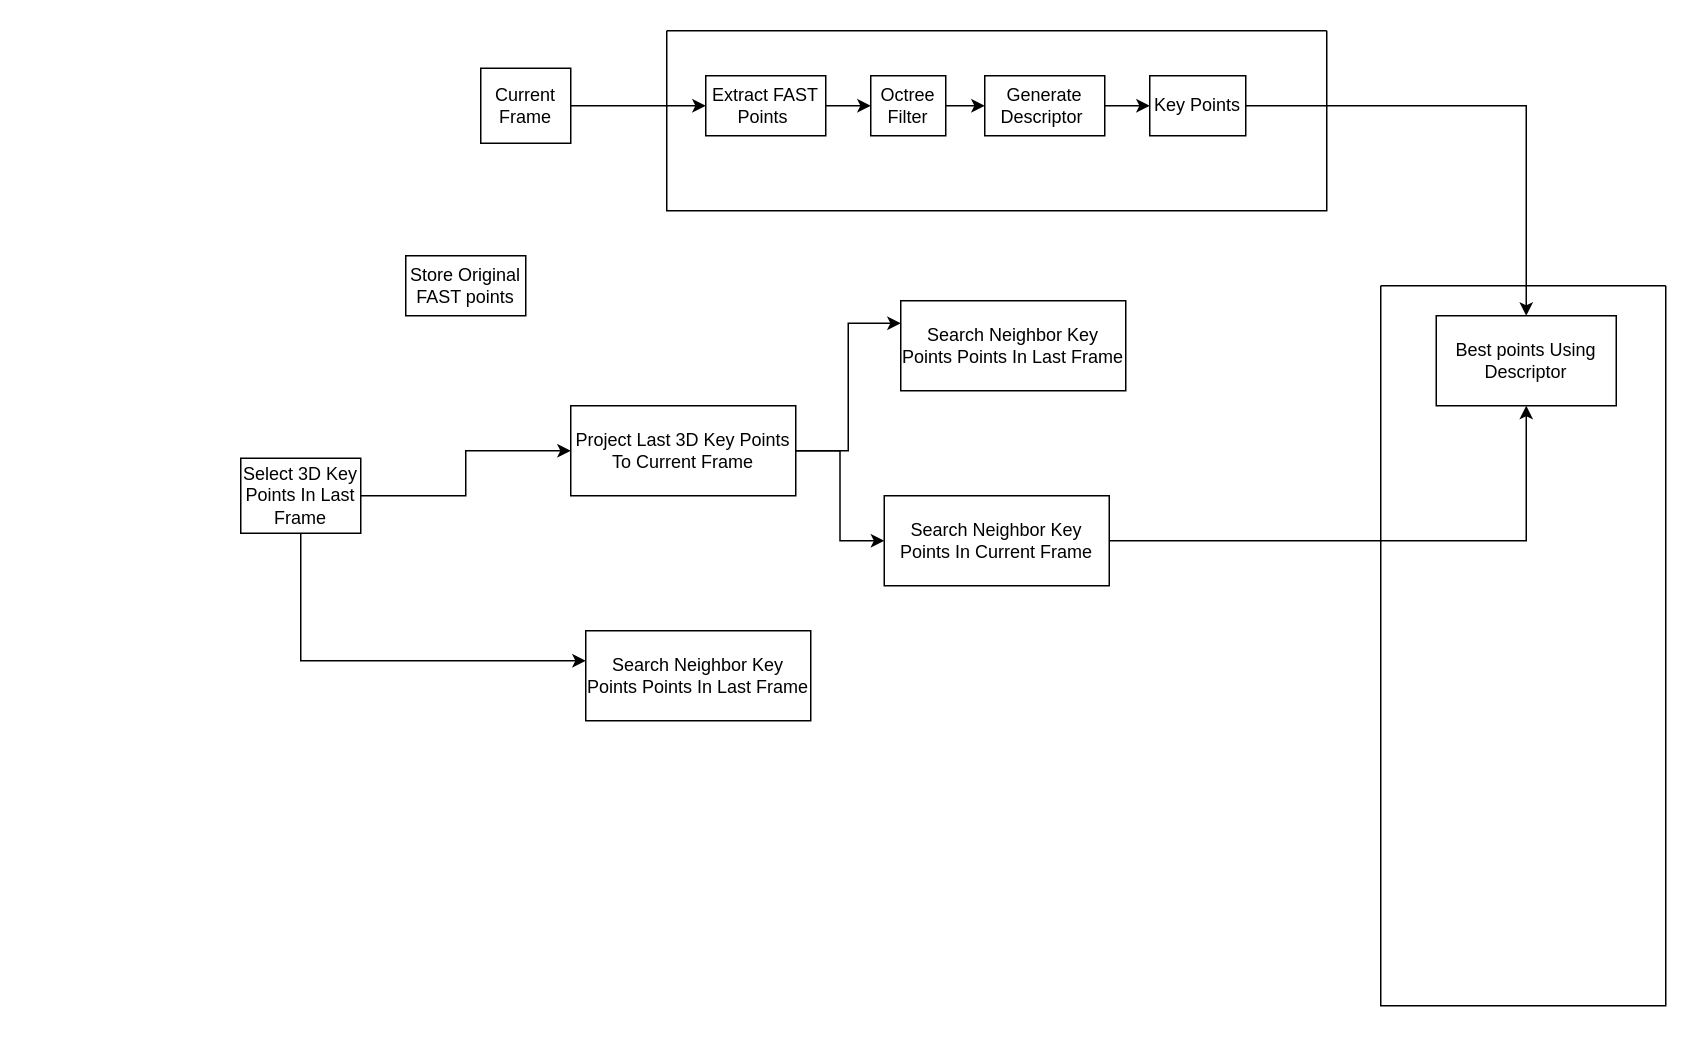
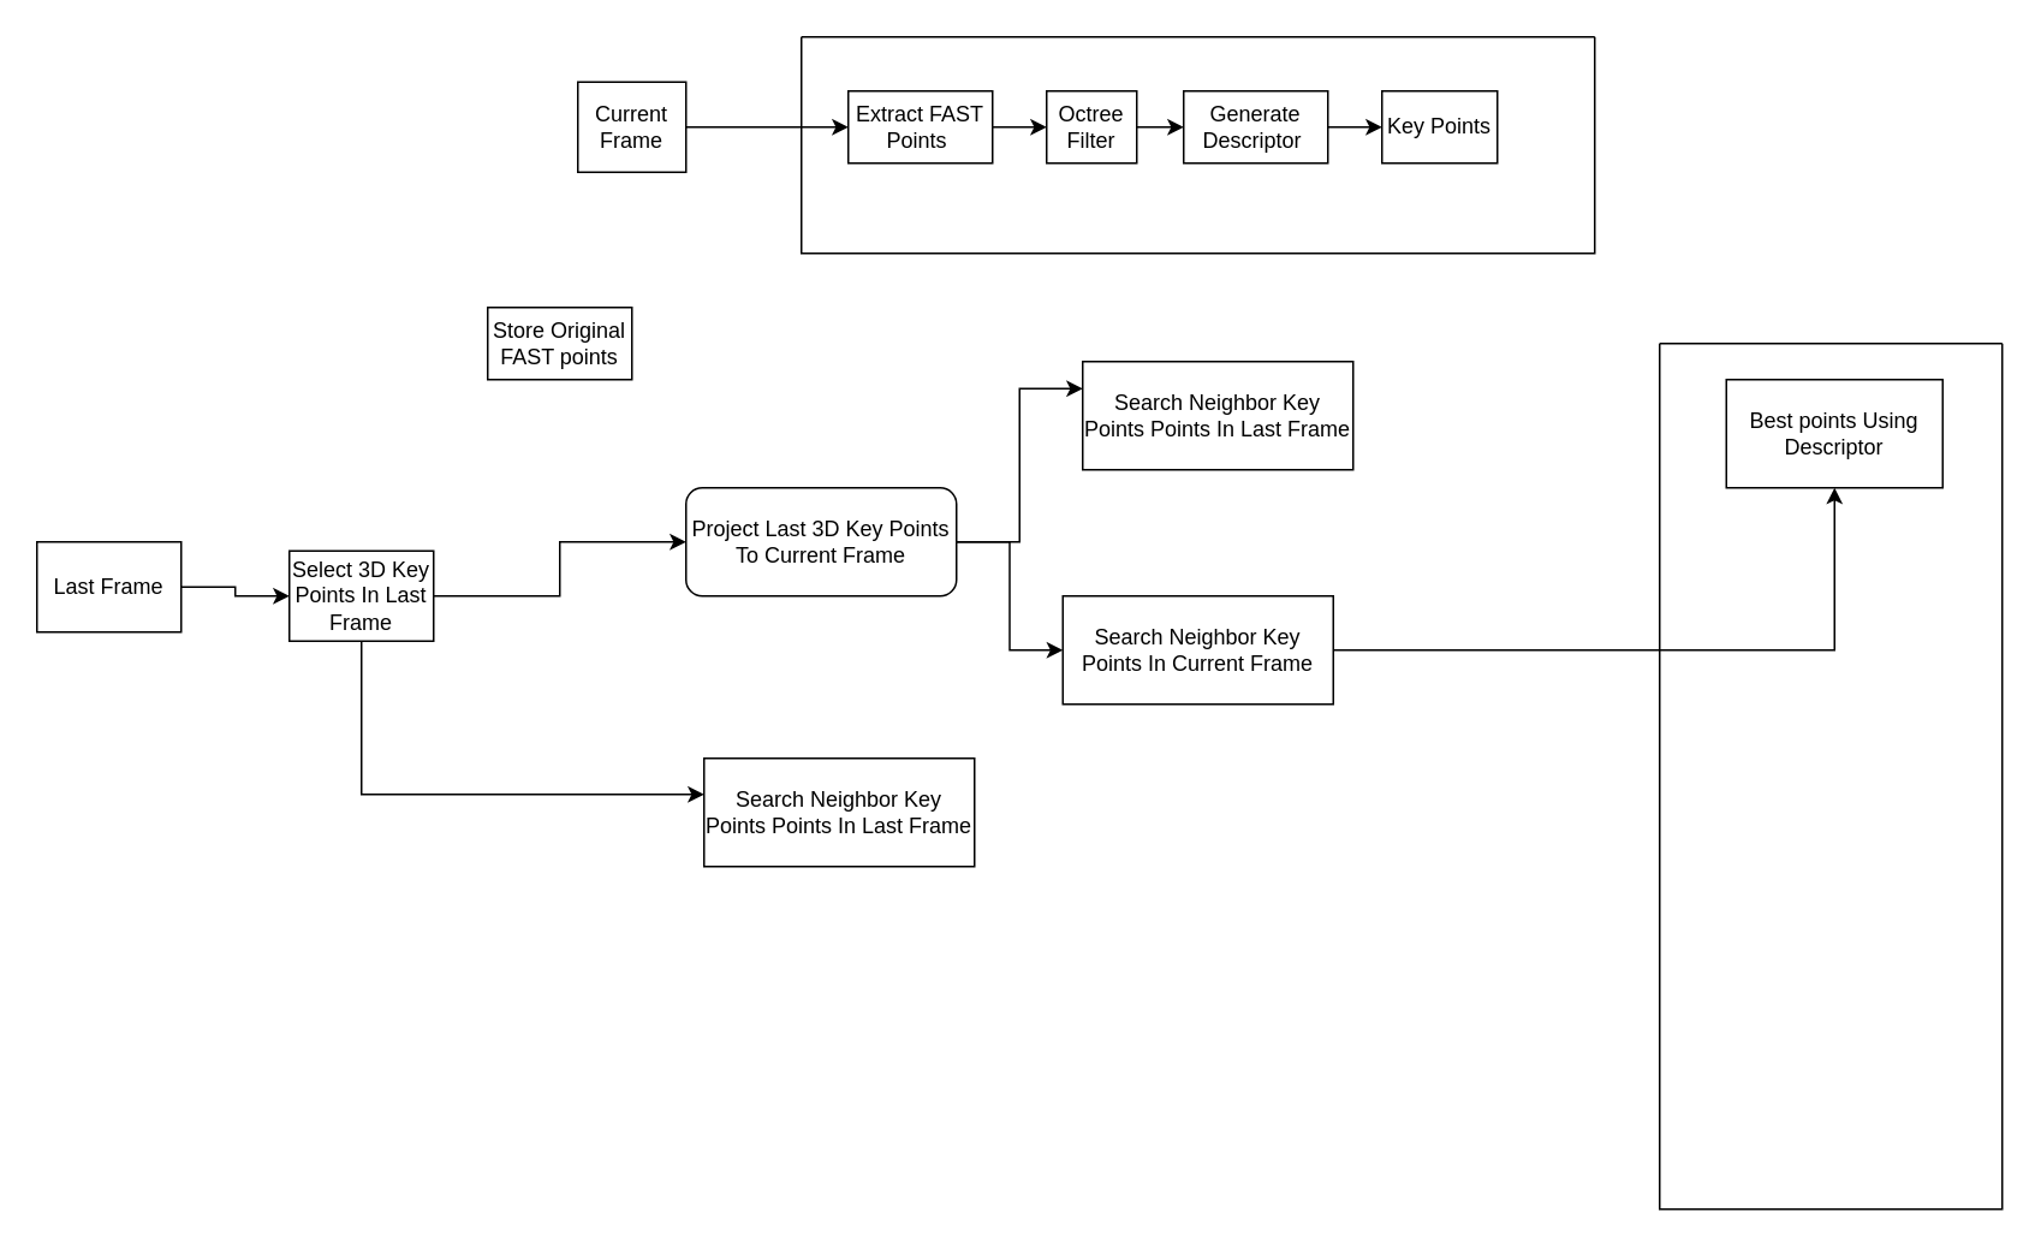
  <mxCell id="0" />
  <mxCell id="1" parent="0" />
  <mxCell id="2" style="edgeStyle=orthogonalEdgeStyle;rounded=0;orthogonalLoop=1;jettySize=auto;html=1;entryX=0;entryY=0.5;entryDx=0;entryDy=0;" edge="1" parent="1" source="3" target="5"><mxGeometry relative="1" as="geometry" /></mxCell>
  <mxCell id="3" value="Current Frame" style="rounded=0;whiteSpace=wrap;html=1;" vertex="1" parent="1"><mxGeometry x="320" y="45" width="60" height="50" as="geometry" /></mxCell>
  <mxCell id="4" value="" style="swimlane;startSize=0;" vertex="1" parent="1"><mxGeometry x="444" y="20" width="440" height="120" as="geometry"><mxRectangle x="194" y="30" width="50" height="40" as="alternateBounds" /></mxGeometry></mxCell>
  <mxCell id="5" value="E&lt;span style=&quot;background-color: transparent; color: light-dark(rgb(0, 0, 0), rgb(255, 255, 255));&quot;&gt;xtract FAST Points&amp;nbsp;&lt;/span&gt;" style="rounded=0;whiteSpace=wrap;html=1;" vertex="1" parent="4"><mxGeometry x="26" y="30" width="80" height="40" as="geometry" /></mxCell>
  <mxCell id="6" value="Octree Filter" style="rounded=0;whiteSpace=wrap;html=1;" vertex="1" parent="4"><mxGeometry x="136" y="30" width="50" height="40" as="geometry" /></mxCell>
  <mxCell id="7" value="&lt;span style=&quot;background-color: transparent; color: light-dark(rgb(0, 0, 0), rgb(255, 255, 255));&quot;&gt;Generate Descriptor&lt;/span&gt;&lt;span style=&quot;background-color: transparent; color: light-dark(rgb(0, 0, 0), rgb(255, 255, 255));&quot;&gt;&amp;nbsp;&lt;/span&gt;" style="rounded=0;whiteSpace=wrap;html=1;" vertex="1" parent="4"><mxGeometry x="212" y="30" width="80" height="40" as="geometry" /></mxCell>
  <mxCell id="8" value="Key Points" style="rounded=0;whiteSpace=wrap;html=1;" vertex="1" parent="4"><mxGeometry x="322" y="30" width="64" height="40" as="geometry" /></mxCell>
  <mxCell id="9" style="edgeStyle=orthogonalEdgeStyle;rounded=0;orthogonalLoop=1;jettySize=auto;html=1;" edge="1" parent="4" source="7" target="8"><mxGeometry relative="1" as="geometry" /></mxCell>
  <mxCell id="10" style="edgeStyle=orthogonalEdgeStyle;rounded=0;orthogonalLoop=1;jettySize=auto;html=1;" edge="1" parent="4" source="5" target="6"><mxGeometry relative="1" as="geometry" /></mxCell>
  <mxCell id="11" style="edgeStyle=orthogonalEdgeStyle;rounded=0;orthogonalLoop=1;jettySize=auto;html=1;" edge="1" parent="4" source="6" target="7"><mxGeometry relative="1" as="geometry" /></mxCell>
  <mxCell id="12" value="" style="swimlane;startSize=0;" vertex="1" parent="1"><mxGeometry x="920" y="190" width="190" height="480" as="geometry"><mxRectangle x="680" y="190" width="50" height="40" as="alternateBounds" /></mxGeometry></mxCell>
  <mxCell id="13" value="Best points Using Descriptor" style="rounded=0;whiteSpace=wrap;html=1;" vertex="1" parent="12"><mxGeometry x="37" y="20" width="120" height="60" as="geometry" /></mxCell>
- <mxCell id="14" style="edgeStyle=orthogonalEdgeStyle;rounded=0;orthogonalLoop=1;jettySize=auto;html=1;" edge="1" parent="1" source="8" target="13"><mxGeometry relative="1" as="geometry" /></mxCell>
+ <mxCell id="15" style="edgeStyle=orthogonalEdgeStyle;rounded=0;orthogonalLoop=1;jettySize=auto;html=1;" edge="1" parent="1" source="16" target="19"><mxGeometry relative="1" as="geometry" /></mxCell>
+ <mxCell id="16" value="Last Frame" style="rounded=0;whiteSpace=wrap;html=1;" vertex="1" parent="1"><mxGeometry x="20" y="300" width="80" height="50" as="geometry" /></mxCell>
  <mxCell id="17" style="edgeStyle=orthogonalEdgeStyle;rounded=0;orthogonalLoop=1;jettySize=auto;html=1;" edge="1" parent="1" source="19" target="23"><mxGeometry relative="1" as="geometry" /></mxCell>
  <mxCell id="18" style="edgeStyle=orthogonalEdgeStyle;rounded=0;orthogonalLoop=1;jettySize=auto;html=1;" edge="1" parent="1" source="19" target="25"><mxGeometry relative="1" as="geometry"><Array as="points"><mxPoint x="200" y="440" /><mxPoint x="525" y="440" /></Array></mxGeometry></mxCell>
  <mxCell id="19" value="S&lt;span style=&quot;background-color: transparent; color: light-dark(rgb(0, 0, 0), rgb(255, 255, 255));&quot;&gt;elect 3D Key Points In Last Frame&lt;/span&gt;" style="rounded=0;whiteSpace=wrap;html=1;" vertex="1" parent="1"><mxGeometry x="160" y="305" width="80" height="50" as="geometry" /></mxCell>
  <mxCell id="20" value="Store Original FAST points" style="rounded=0;whiteSpace=wrap;html=1;" vertex="1" parent="1"><mxGeometry x="270" y="170" width="80" height="40" as="geometry" /></mxCell>
  <mxCell id="21" style="edgeStyle=orthogonalEdgeStyle;rounded=0;orthogonalLoop=1;jettySize=auto;html=1;entryX=0.5;entryY=1;entryDx=0;entryDy=0;" edge="1" parent="1" source="24" target="13"><mxGeometry relative="1" as="geometry" /></mxCell>
  <mxCell id="22" style="edgeStyle=orthogonalEdgeStyle;rounded=0;orthogonalLoop=1;jettySize=auto;html=1;entryX=0;entryY=0.25;entryDx=0;entryDy=0;" edge="1" parent="1" source="23" target="27"><mxGeometry relative="1" as="geometry" /></mxCell>
- <mxCell id="23" value="Project Last 3D Key Points To Current Frame" style="rounded=0;whiteSpace=wrap;html=1;" vertex="1" parent="1"><mxGeometry x="380" y="270" width="150" height="60" as="geometry" /></mxCell>
+ <mxCell id="23" value="Project Last 3D Key Points To Current Frame" style="whiteSpace=wrap;html=1;rounded=1;" vertex="1" parent="1"><mxGeometry x="380" y="270" width="150" height="60" as="geometry" /></mxCell>
  <mxCell id="24" value="Search Neighbor Key Points In Current Frame" style="rounded=0;whiteSpace=wrap;html=1;" vertex="1" parent="1"><mxGeometry x="589" y="330" width="150" height="60" as="geometry" /></mxCell>
  <mxCell id="25" value="Search Neighbor Key Points Points In Last Frame" style="rounded=0;whiteSpace=wrap;html=1;" vertex="1" parent="1"><mxGeometry x="390" y="420" width="150" height="60" as="geometry" /></mxCell>
  <mxCell id="26" style="edgeStyle=orthogonalEdgeStyle;rounded=0;orthogonalLoop=1;jettySize=auto;html=1;" edge="1" parent="1" source="23" target="24"><mxGeometry relative="1" as="geometry" /></mxCell>
  <mxCell id="27" value="Search Neighbor Key Points Points In Last Frame" style="rounded=0;whiteSpace=wrap;html=1;" vertex="1" parent="1"><mxGeometry x="600" y="200" width="150" height="60" as="geometry" /></mxCell>
